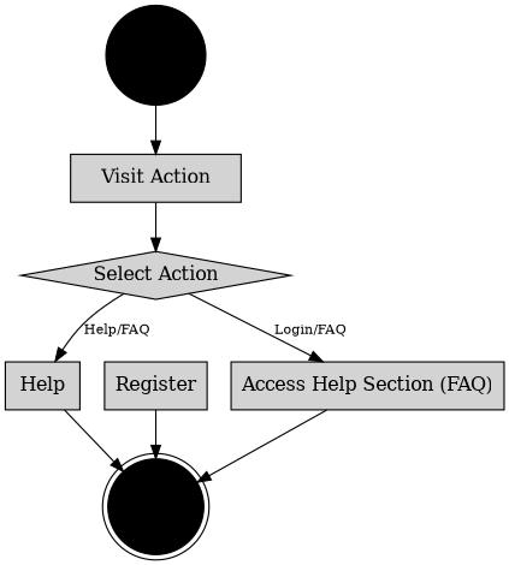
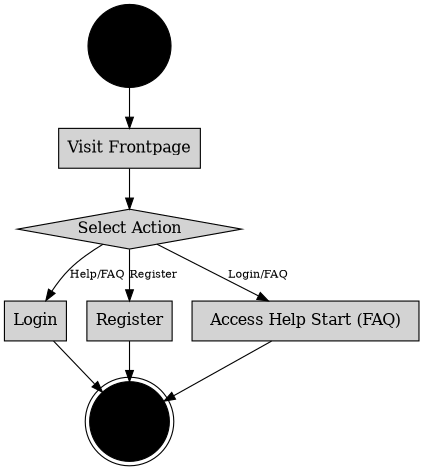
  digraph {
    rankdir=TB
    node [fillcolor=lightgrey shape=rect style=filled]
    edge [fontsize=10]
    n1 [fillcolor=black label=Start shape=circle width=0.3]
-   n2 [label="Visit Action"]
+   n2 [label="Visit Frontpage"]
    n3 [label="Select Action" shape=diamond]
-   n4 [label=Help]
+   n4 [label=Login]
    n5 [label=Register]
-   n6 [label="Access Help Section (FAQ)"]
+   n6 [label="Access Help Start (FAQ)"]
    n7 [fillcolor=black label=End shape=doublecircle width=0.3]
    n1 -> n2
    n2 -> n3
    n3 -> n4 [label="Help/FAQ"]
+   n3 -> n5 [label=Register]
    n3 -> n6 [label="Login/FAQ"]
    n4 -> n7
    n5 -> n7
    n6 -> n7
  }
